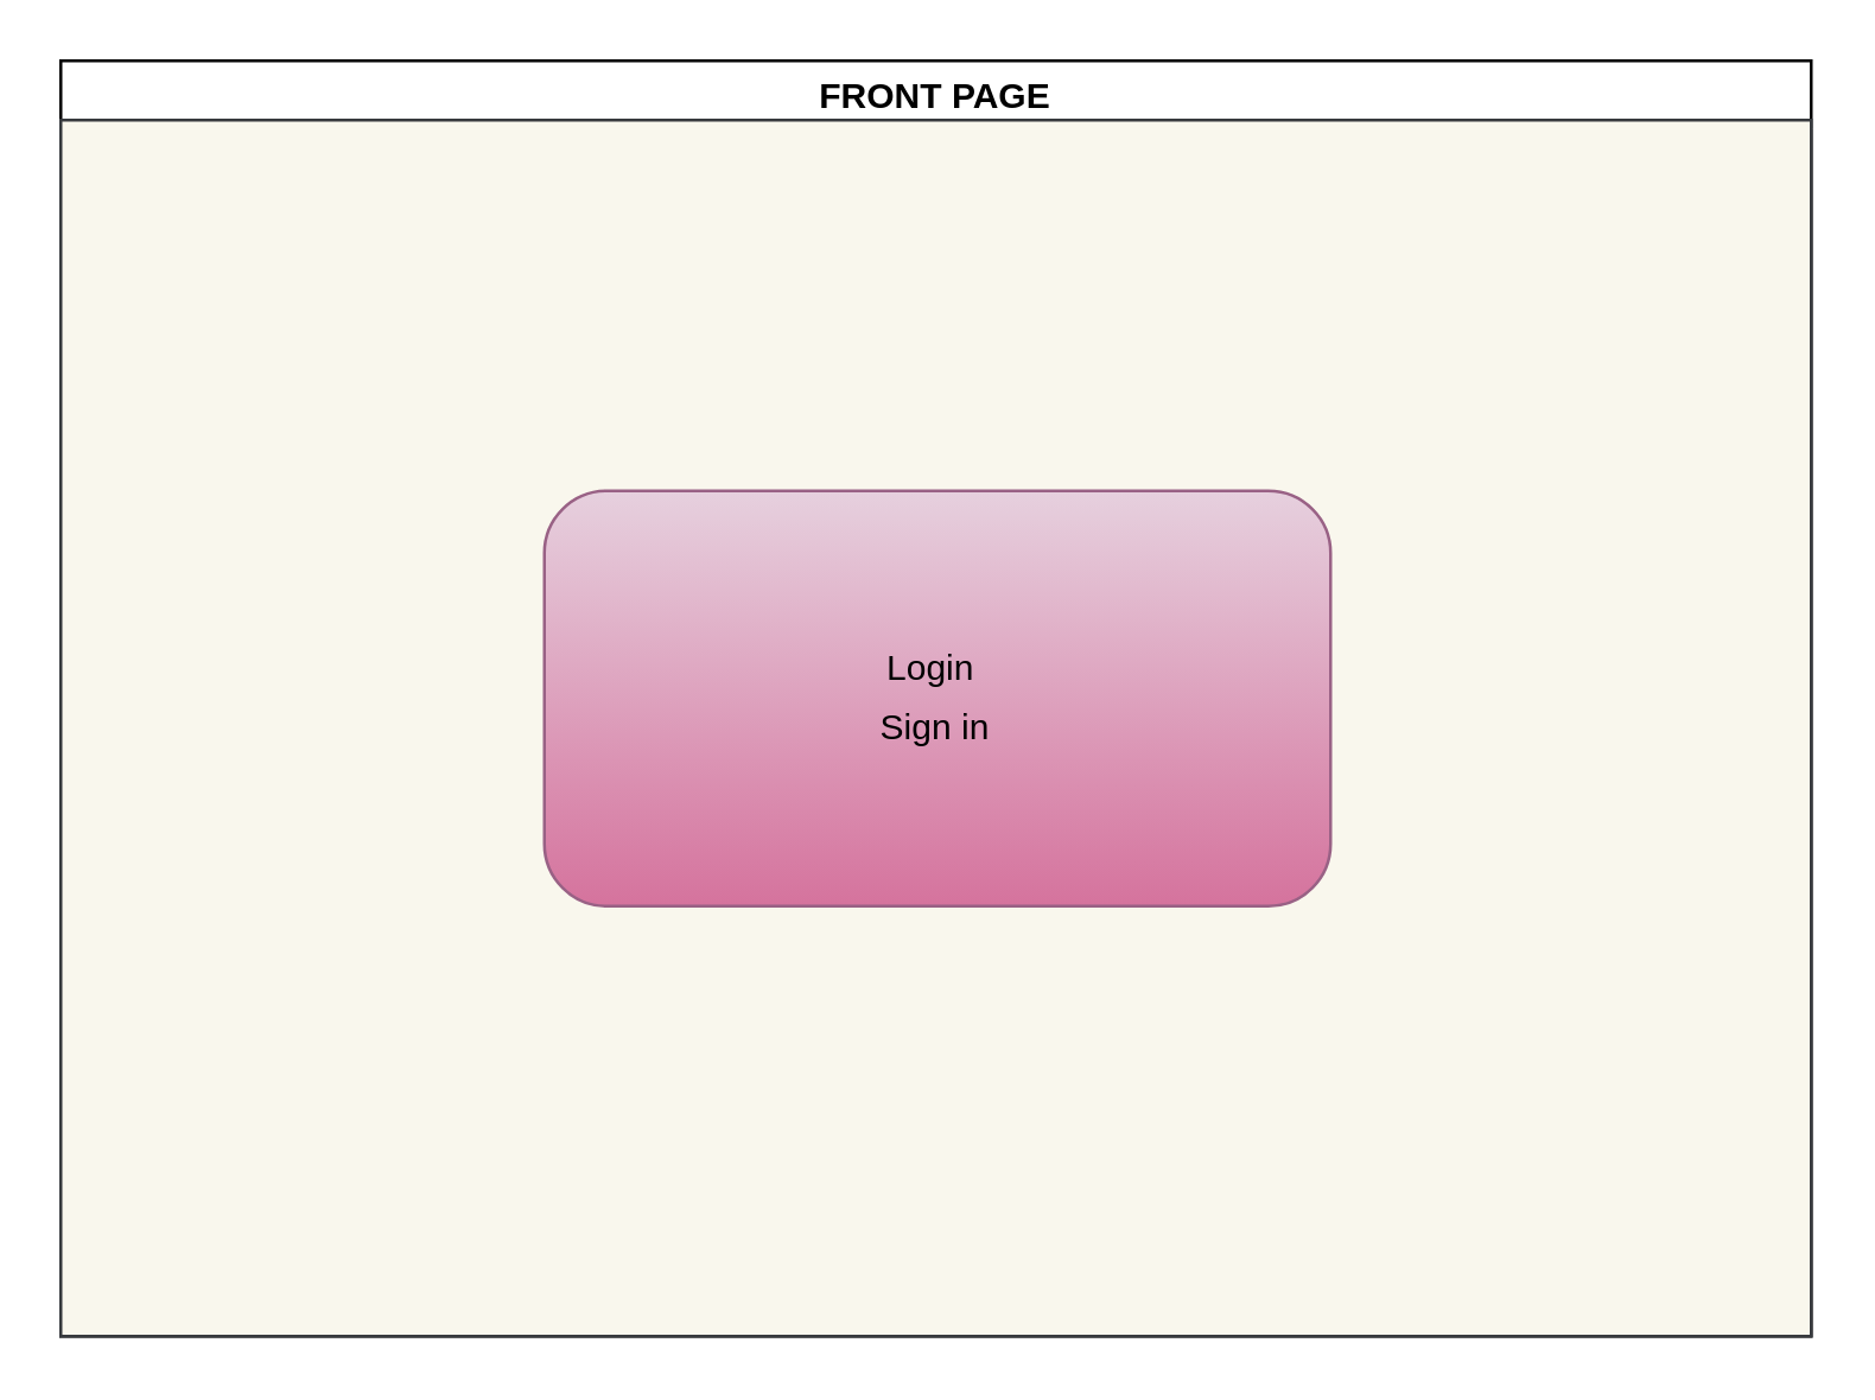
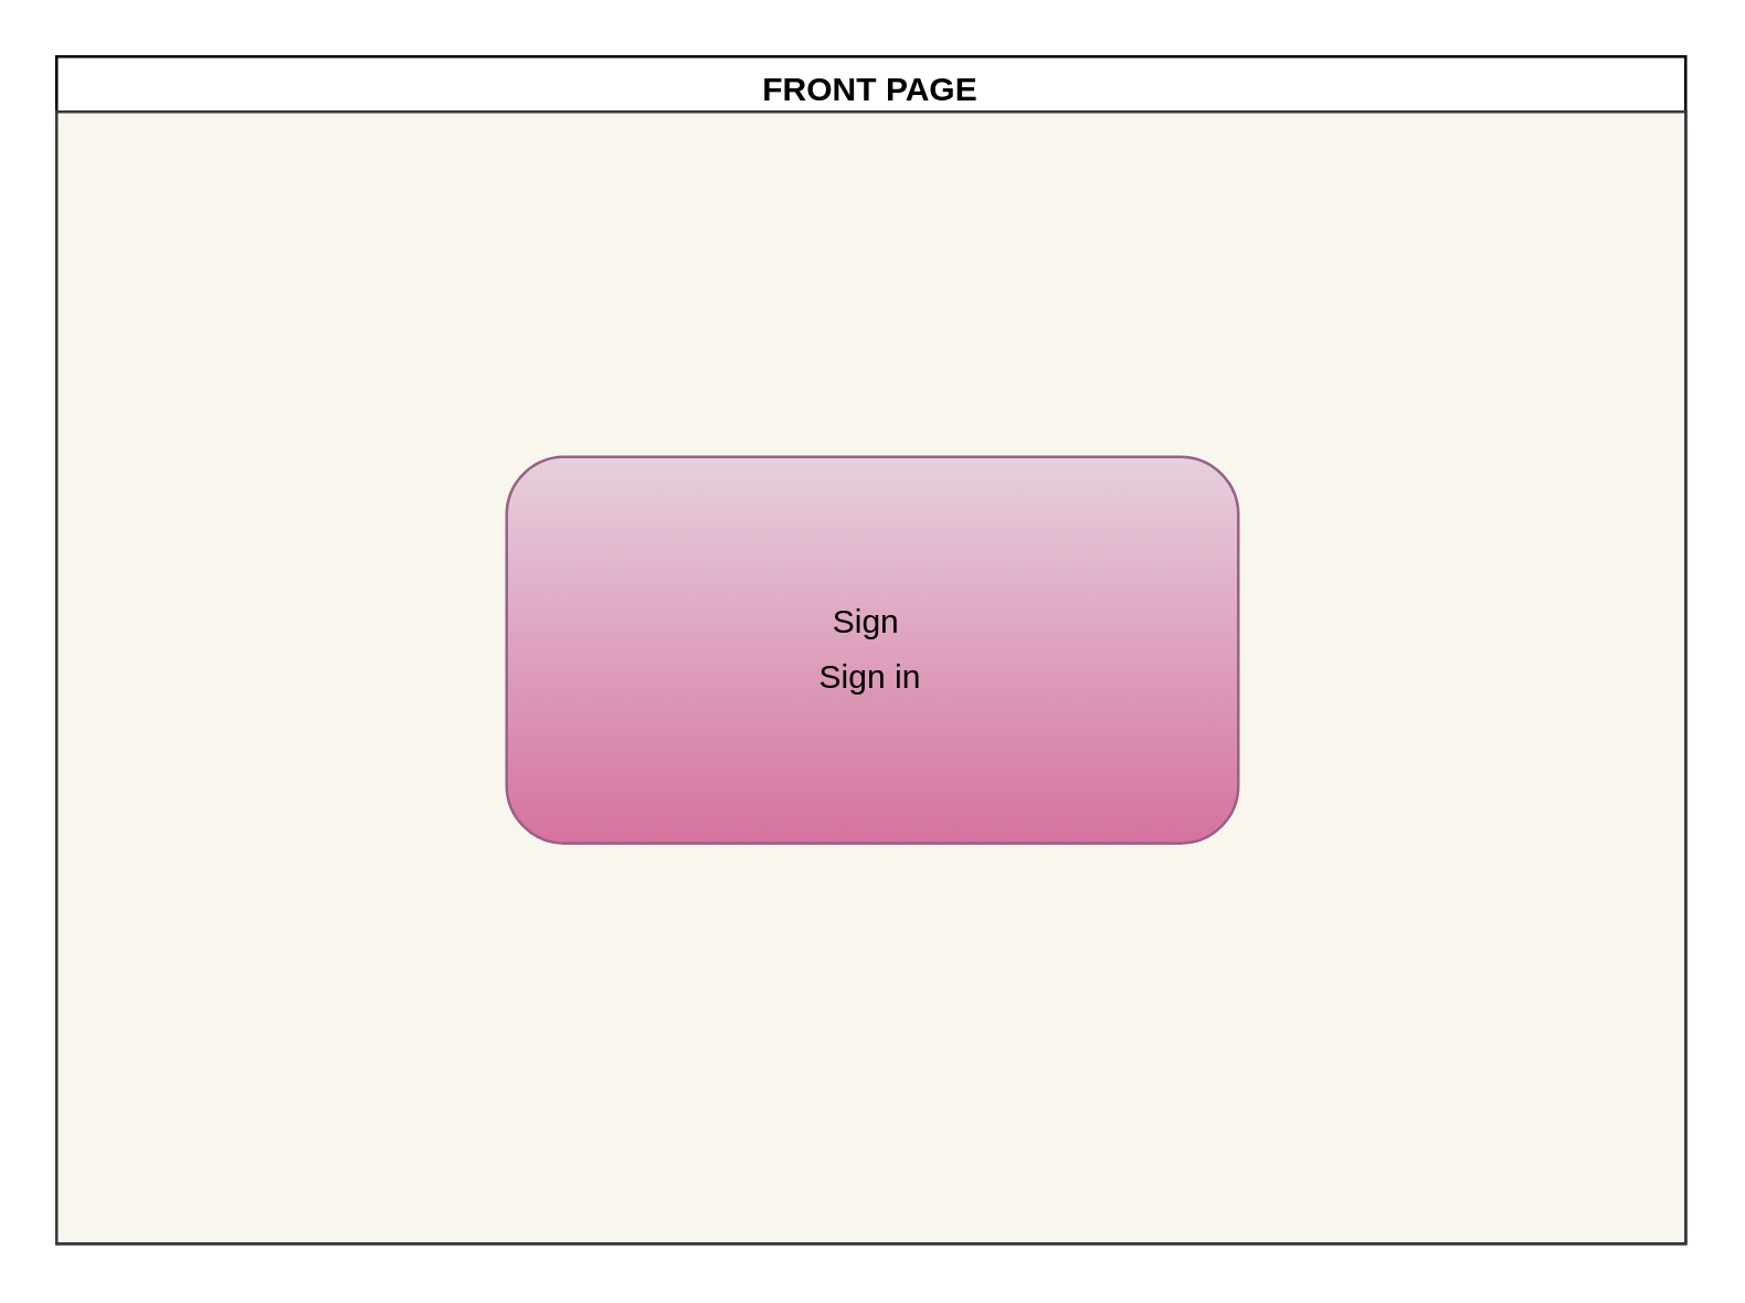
  <mxCell id="0" />
  <mxCell id="1" parent="0" />
  <mxCell id="2" value="FRONT PAGE" style="swimlane;" vertex="1" parent="1"><mxGeometry x="20" y="20" width="590" height="430" as="geometry" /></mxCell>
  <mxCell id="3" value="" style="rounded=0;whiteSpace=wrap;html=1;fillColor=#f9f7ed;strokeColor=#36393d;" vertex="1" parent="2"><mxGeometry y="20" width="590" height="410" as="geometry" /></mxCell>
  <mxCell id="4" value="" style="rounded=1;whiteSpace=wrap;html=1;fillColor=#e6d0de;strokeColor=#996185;gradientColor=#d5739d;" vertex="1" parent="2"><mxGeometry x="163" y="145" width="265" height="140" as="geometry" /></mxCell>
- <mxCell id="5" value="Login" style="text;html=1;strokeColor=none;fillColor=none;align=center;verticalAlign=middle;whiteSpace=wrap;rounded=0;" vertex="1" parent="2"><mxGeometry x="262" y="190" width="63" height="30" as="geometry" /></mxCell>
+ <mxCell id="5" value="Sign" style="text;html=1;strokeColor=none;fillColor=none;align=center;verticalAlign=middle;whiteSpace=wrap;rounded=0;" vertex="1" parent="2"><mxGeometry x="262" y="190" width="63" height="30" as="geometry" /></mxCell>
  <mxCell id="6" value="Sign in" style="text;html=1;strokeColor=none;fillColor=none;align=center;verticalAlign=middle;whiteSpace=wrap;rounded=0;" vertex="1" parent="2"><mxGeometry x="265" y="210" width="60" height="30" as="geometry" /></mxCell>
